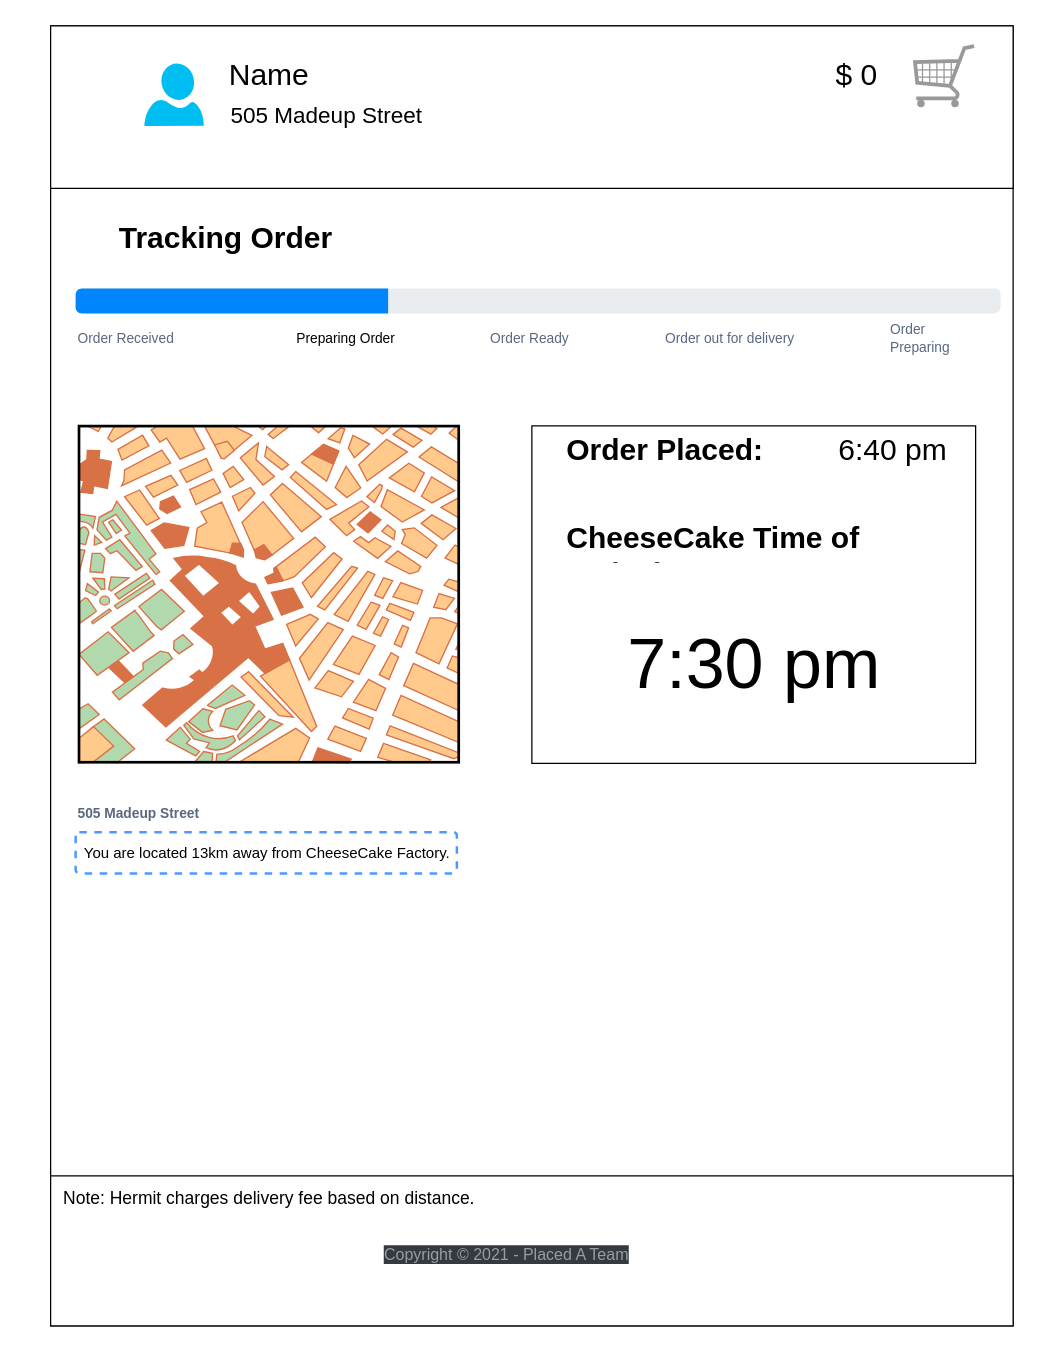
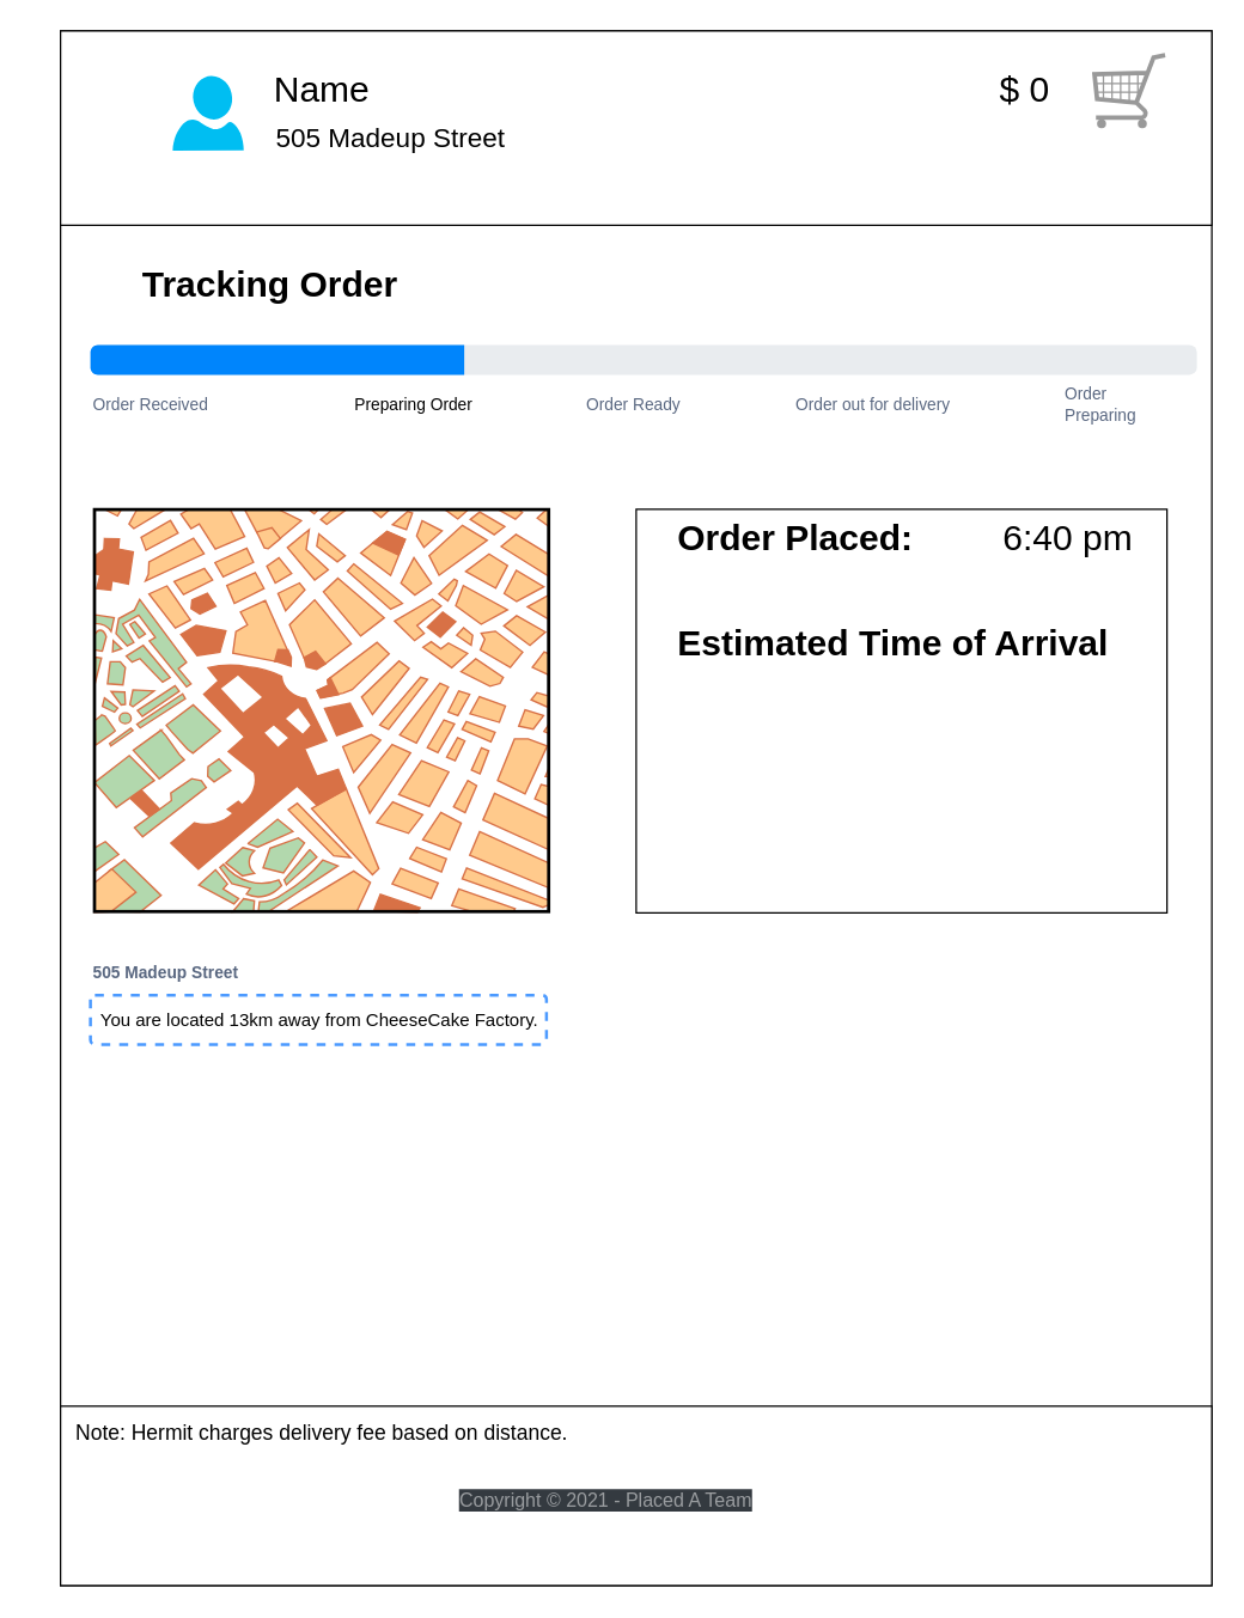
  <mxCell id="0" />
  <mxCell id="1" parent="0" />
  <mxCell id="2" value="" style="rounded=0;whiteSpace=wrap;html=1;" parent="1" vertex="1"><mxGeometry x="40" y="20" width="770" height="1040" as="geometry" /></mxCell>
  <mxCell id="3" value="" style="rounded=0;whiteSpace=wrap;html=1;" parent="1" vertex="1"><mxGeometry x="40" y="20" width="770" height="130" as="geometry" /></mxCell>
  <mxCell id="4" value="" style="verticalLabelPosition=bottom;shadow=0;dashed=0;align=center;html=1;verticalAlign=top;strokeWidth=1;shape=mxgraph.mockup.misc.map;" parent="1" vertex="1"><mxGeometry x="62.5" y="340" width="305" height="270" as="geometry" /></mxCell>
  <mxCell id="5" value="" style="verticalLabelPosition=bottom;html=1;verticalAlign=top;align=center;strokeColor=none;fillColor=#00BEF2;shape=mxgraph.azure.user;fontSize=24;" parent="1" vertex="1"><mxGeometry x="115" y="50" width="47.5" height="50" as="geometry" /></mxCell>
  <mxCell id="6" value="Name" style="text;html=1;strokeColor=none;fillColor=none;align=center;verticalAlign=middle;whiteSpace=wrap;rounded=0;fontSize=24;" parent="1" vertex="1"><mxGeometry x="195" y="50" width="40" height="20" as="geometry" /></mxCell>
  <mxCell id="7" value="" style="verticalLabelPosition=bottom;shadow=0;dashed=0;align=center;html=1;verticalAlign=top;strokeWidth=1;shape=mxgraph.mockup.misc.shoppingCart;strokeColor=#999999;fontSize=24;" parent="1" vertex="1"><mxGeometry x="730" y="35" width="50" height="50" as="geometry" /></mxCell>
  <mxCell id="8" value="$ 0" style="text;html=1;strokeColor=none;fillColor=none;align=center;verticalAlign=middle;whiteSpace=wrap;rounded=0;fontSize=24;" parent="1" vertex="1"><mxGeometry x="650" y="50" width="70" height="20" as="geometry" /></mxCell>
  <mxCell id="9" value="&lt;font style=&quot;font-size: 18px&quot;&gt;505 Madeup Street&lt;/font&gt;" style="text;html=1;strokeColor=none;fillColor=none;align=center;verticalAlign=middle;whiteSpace=wrap;rounded=0;fontSize=24;" parent="1" vertex="1"><mxGeometry x="176" y="70" width="170" height="40" as="geometry" /></mxCell>
  <mxCell id="10" value="505 Madeup Street" style="fillColor=none;strokeColor=none;html=1;fontSize=11;fontStyle=0;align=left;fontColor=#596780;fontStyle=1;fontSize=11" parent="1" vertex="1"><mxGeometry x="60" y="640" width="240" height="20" as="geometry" /></mxCell>
  <mxCell id="11" value="You are located 13km away from CheeseCake Factory." style="rounded=1;arcSize=9;align=left;spacingLeft=5;strokeColor=#4C9AFF;html=1;strokeWidth=2;fontSize=12;dashed=1;" parent="1" vertex="1"><mxGeometry x="60" y="665" width="305" height="33" as="geometry" /></mxCell>
  <mxCell id="12" value="" style="rounded=0;whiteSpace=wrap;html=1;fontSize=24;" parent="1" vertex="1"><mxGeometry x="40" y="940" width="770" height="120" as="geometry" /></mxCell>
  <mxCell id="13" value="&lt;font style=&quot;font-size: 14px&quot;&gt;Note: Hermit charges delivery fee based on distance.&lt;/font&gt;" style="text;html=1;strokeColor=none;fillColor=none;align=center;verticalAlign=middle;whiteSpace=wrap;rounded=0;fontSize=24;" parent="1" vertex="1"><mxGeometry x="20" y="940" width="390" height="30" as="geometry" /></mxCell>
  <mxCell id="14" value="&lt;span style=&quot;color: rgba(255 , 255 , 255 , 0.5) ; font-family: , &amp;#34;blinkmacsystemfont&amp;#34; , &amp;#34;segoe ui&amp;#34; , &amp;#34;roboto&amp;#34; , &amp;#34;helvetica neue&amp;#34; , &amp;#34;arial&amp;#34; , &amp;#34;noto sans&amp;#34; , sans-serif , &amp;#34;apple color emoji&amp;#34; , &amp;#34;segoe ui emoji&amp;#34; , &amp;#34;segoe ui symbol&amp;#34; , &amp;#34;noto color emoji&amp;#34; ; font-size: 12.8px ; background-color: rgb(52 , 58 , 64)&quot;&gt;Copyright © 2021 - Placed A Team&lt;/span&gt;" style="text;html=1;strokeColor=none;fillColor=none;align=center;verticalAlign=middle;whiteSpace=wrap;rounded=0;fontSize=24;" parent="1" vertex="1"><mxGeometry x="210" y="985" width="390" height="30" as="geometry" /></mxCell>
  <mxCell id="15" value="Order Received" style="html=1;fillColor=none;strokeColor=none;fontSize=11;align=left;fontColor=#596780;whiteSpace=wrap;" parent="1" vertex="1"><mxGeometry x="60" y="260" width="80" height="20" as="geometry" /></mxCell>
  <mxCell id="16" value="Preparing Order" style="html=1;fillColor=none;strokeColor=none;fontSize=11;align=left;fontColor=#000000;whiteSpace=wrap;" parent="1" vertex="1"><mxGeometry x="235" y="260" width="90" height="20" as="geometry" /></mxCell>
  <mxCell id="17" value="Order Ready" style="html=1;fillColor=none;strokeColor=none;fontSize=11;align=left;fontColor=#596780;whiteSpace=wrap;" parent="1" vertex="1"><mxGeometry x="390" y="260" width="70" height="20" as="geometry" /></mxCell>
  <mxCell id="18" value="" style="html=1;shadow=0;dashed=0;shape=mxgraph.bootstrap.rrect;rSize=5;fillColor=#E9ECEF;strokeColor=none;" parent="1" vertex="1"><mxGeometry x="60" y="230" width="740" height="20" as="geometry" /></mxCell>
  <mxCell id="19" value="" style="html=1;shadow=0;dashed=0;shape=mxgraph.bootstrap.leftButton;rSize=5;fillColor=#0085FC;strokeColor=none;resizeHeight=1;" parent="18" vertex="1"><mxGeometry width="250" height="20" relative="1" as="geometry" /></mxCell>
  <mxCell id="20" value="Order out for delivery" style="html=1;fillColor=none;strokeColor=none;fontSize=11;align=left;fontColor=#596780;whiteSpace=wrap;" parent="1" vertex="1"><mxGeometry x="530" y="260" width="110" height="20" as="geometry" /></mxCell>
  <mxCell id="21" value="Order Preparing" style="html=1;fillColor=none;strokeColor=none;fontSize=11;align=left;fontColor=#596780;whiteSpace=wrap;" parent="1" vertex="1"><mxGeometry x="710" y="260" width="80" height="20" as="geometry" /></mxCell>
  <mxCell id="22" value="&lt;h1&gt;Tracking Order&lt;/h1&gt;" style="text;html=1;strokeColor=none;fillColor=none;spacing=5;spacingTop=-20;whiteSpace=wrap;overflow=hidden;rounded=0;" parent="1" vertex="1"><mxGeometry x="90" y="170" width="190" height="40" as="geometry" /></mxCell>
  <mxCell id="23" value="" style="rounded=0;whiteSpace=wrap;html=1;" parent="1" vertex="1"><mxGeometry x="425" y="340" width="355" height="270" as="geometry" /></mxCell>
- <mxCell id="24" value="&lt;h1&gt;CheeseCake Time of Arrival&lt;/h1&gt;" style="text;html=1;strokeColor=none;fillColor=none;spacing=5;spacingTop=-20;whiteSpace=wrap;overflow=hidden;rounded=0;" parent="1" vertex="1"><mxGeometry x="447.5" y="410" width="310" height="40" as="geometry" /></mxCell>
- <mxCell id="25" value="&lt;font style=&quot;font-size: 56px&quot;&gt;7:30 pm&lt;/font&gt;" style="text;html=1;strokeColor=none;fillColor=none;align=center;verticalAlign=middle;whiteSpace=wrap;rounded=0;" parent="1" vertex="1"><mxGeometry x="497.5" y="470" width="210" height="120" as="geometry" /></mxCell>
+ <mxCell id="24" value="&lt;h1&gt;Estimated Time of Arrival&lt;/h1&gt;" style="text;html=1;strokeColor=none;fillColor=none;spacing=5;spacingTop=-20;whiteSpace=wrap;overflow=hidden;rounded=0;" parent="1" vertex="1"><mxGeometry x="447.5" y="410" width="310" height="40" as="geometry" /></mxCell>
  <mxCell id="26" value="&lt;h1&gt;Order Placed:&lt;/h1&gt;" style="text;html=1;strokeColor=none;fillColor=none;spacing=5;spacingTop=-20;whiteSpace=wrap;overflow=hidden;rounded=0;" parent="1" vertex="1"><mxGeometry x="447.5" y="340" width="172.5" height="40" as="geometry" /></mxCell>
  <mxCell id="27" value="&lt;font style=&quot;font-size: 24px&quot;&gt;6:40 pm&lt;/font&gt;" style="text;html=1;strokeColor=none;fillColor=none;align=center;verticalAlign=middle;whiteSpace=wrap;rounded=0;" parent="1" vertex="1"><mxGeometry x="660" y="345" width="107.5" height="30" as="geometry" /></mxCell>
